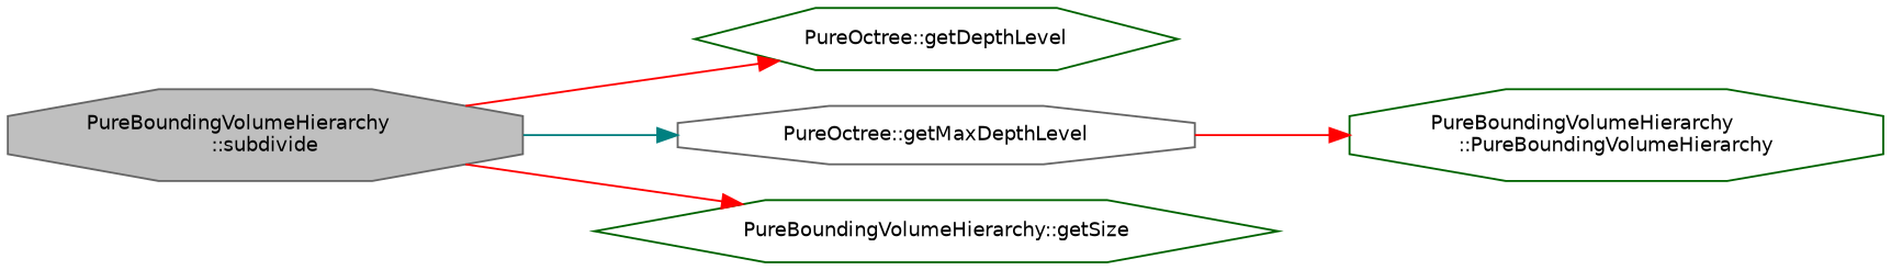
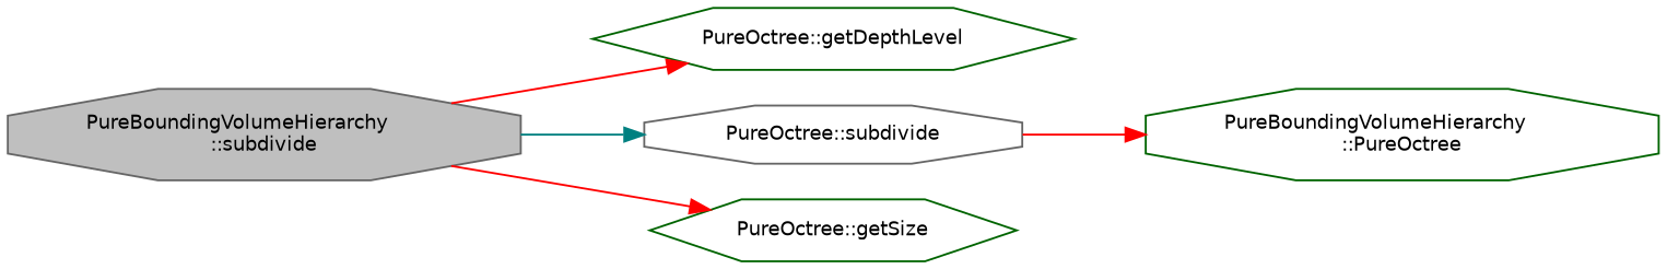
  digraph {
    rankdir=LR
    node [color=darkgreen fillcolor=white fontname=Helvetica fontsize=10 shape=octagon style=filled]
    edge [color=red fontname=Helvetica fontsize=10 labelfontname=Helvetica labelfontsize=10 style=solid]
    n1 [color=gray40 fillcolor=grey75 fontcolor=black height=0.2 label="PureBoundingVolumeHierarchy\l::subdivide" width=0.4]
    n2 [height=0.2 label="PureOctree::getDepthLevel" shape=hexagon width=0.4]
-   n3 [color=gray40 height=0.2 label="PureOctree::getMaxDepthLevel" width=0.4]
-   n4 [height=0.2 label="PureBoundingVolumeHierarchy::getSize" shape=hexagon width=0.4]
-   n5 [height=0.2 label="PureBoundingVolumeHierarchy\l::PureBoundingVolumeHierarchy" width=0.4]
+   n3 [color=gray40 height=0.2 label="PureOctree::subdivide" width=0.4]
+   n4 [height=0.2 label="PureOctree::getSize" shape=hexagon width=0.4]
+   n5 [height=0.2 label="PureBoundingVolumeHierarchy\l::PureOctree" width=0.4]
    n1 -> n2
    n1 -> n3 [color=teal]
    n1 -> n4
    n3 -> n5
  }
